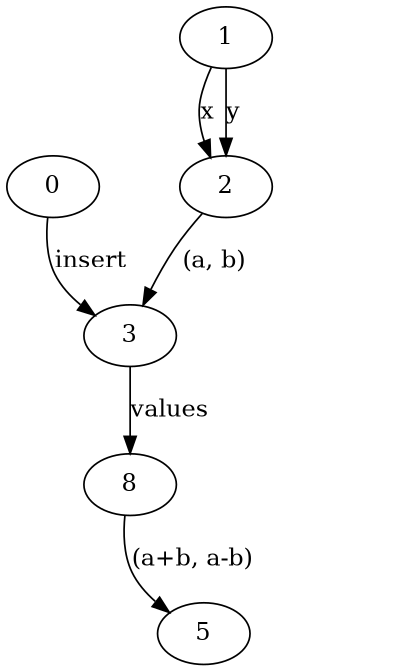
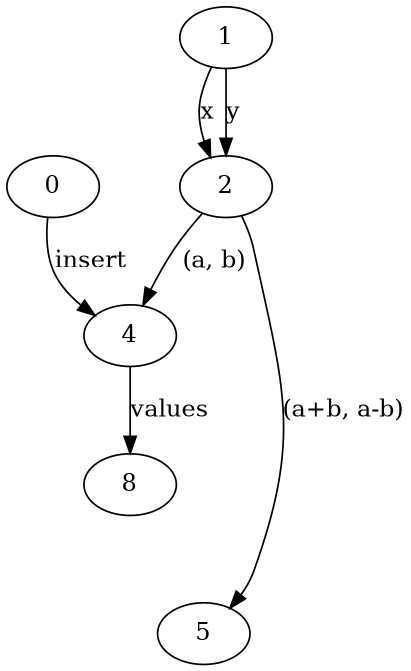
  digraph {
    0
-   3
+   3 [label=4]
    1
    2
    n5 [label=8]
    5
    0 -> 3 [label="insert "]
    3 -> n5 [label="values "]
    1 -> 2 [label=x]
    1 -> 2 [label=y]
    2 -> 3 [label=" (a, b) "]
-   n5 -> 5 [label="(a+b, a-b)"]
+   2 -> 5 [label="(a+b, a-b)"]
  }
